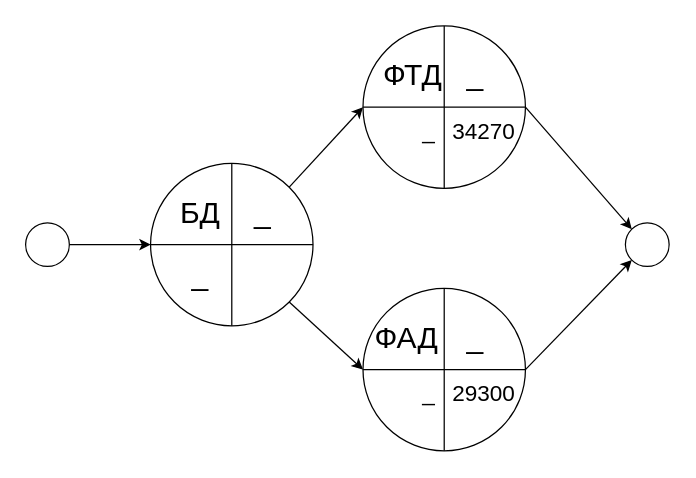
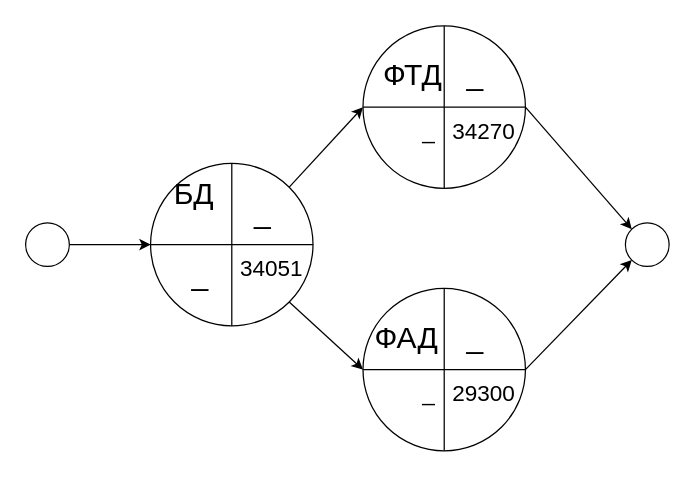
  <mxCell id="0" />
  <mxCell id="1" parent="0" />
  <mxCell id="2" value="" style="endArrow=classic;html=1;rounded=0;exitX=1;exitY=0.5;exitDx=0;exitDy=0;entryX=0;entryY=0.5;entryDx=0;entryDy=0;" parent="1" edge="1"><mxGeometry width="50" height="50" relative="1" as="geometry"><mxPoint x="50" y="195" as="sourcePoint" /><mxPoint x="120" y="195" as="targetPoint" /></mxGeometry></mxCell>
  <mxCell id="3" value="" style="ellipse;whiteSpace=wrap;html=1;aspect=fixed;" parent="1" vertex="1"><mxGeometry x="20" y="177.5" width="35" height="35" as="geometry" /></mxCell>
  <mxCell id="4" value="" style="ellipse;whiteSpace=wrap;html=1;aspect=fixed;" parent="1" vertex="1"><mxGeometry x="500" y="177.5" width="35" height="35" as="geometry" /></mxCell>
  <mxCell id="5" value="" style="ellipse;whiteSpace=wrap;html=1;aspect=fixed;" parent="1" vertex="1"><mxGeometry x="120" y="130" width="130" height="130" as="geometry" /></mxCell>
  <mxCell id="6" value="" style="endArrow=none;html=1;rounded=0;exitX=0;exitY=0.5;exitDx=0;exitDy=0;entryX=1;entryY=0.5;entryDx=0;entryDy=0;" parent="1" source="5" target="5" edge="1"><mxGeometry width="50" height="50" relative="1" as="geometry"><mxPoint x="210" y="240" as="sourcePoint" /><mxPoint x="260" y="190" as="targetPoint" /></mxGeometry></mxCell>
  <mxCell id="7" value="" style="endArrow=none;html=1;rounded=0;exitX=0.5;exitY=1;exitDx=0;exitDy=0;entryX=0.5;entryY=0;entryDx=0;entryDy=0;" parent="1" source="5" target="5" edge="1"><mxGeometry width="50" height="50" relative="1" as="geometry"><mxPoint x="210" y="240" as="sourcePoint" /><mxPoint x="185" y="195" as="targetPoint" /></mxGeometry></mxCell>
- <mxCell id="8" value="&lt;span style=&quot;font-size: 24px;&quot;&gt;БД&lt;/span&gt;" style="text;html=1;strokeColor=none;fillColor=none;align=center;verticalAlign=middle;whiteSpace=wrap;rounded=0;" parent="1" vertex="1"><mxGeometry x="140" y="150" width="40" height="40" as="geometry" /></mxCell>
+ <mxCell id="8" value="&lt;span style=&quot;font-size: 24px;&quot;&gt;БД&lt;/span&gt;" style="text;html=1;strokeColor=none;fillColor=none;align=center;verticalAlign=middle;whiteSpace=wrap;rounded=0;" parent="1" vertex="1"><mxGeometry x="135" y="135" width="40" height="40" as="geometry" /></mxCell>
+ <mxCell id="9" value="&lt;font style=&quot;font-size: 18px;&quot;&gt;34051&lt;/font&gt;" style="text;html=1;strokeColor=none;fillColor=none;align=left;verticalAlign=middle;whiteSpace=wrap;rounded=0;" parent="1" vertex="1"><mxGeometry x="190" y="200" width="60" height="30" as="geometry" /></mxCell>
  <mxCell id="10" value="&lt;span style=&quot;font-size: 24px;&quot;&gt;_&lt;/span&gt;" style="text;html=1;strokeColor=none;fillColor=none;align=center;verticalAlign=middle;whiteSpace=wrap;rounded=0;" parent="1" vertex="1"><mxGeometry x="190" y="150" width="40" height="40" as="geometry" /></mxCell>
  <mxCell id="11" value="" style="ellipse;whiteSpace=wrap;html=1;aspect=fixed;" parent="1" vertex="1"><mxGeometry x="290" y="20" width="130" height="130" as="geometry" /></mxCell>
  <mxCell id="12" value="" style="endArrow=none;html=1;rounded=0;exitX=0;exitY=0.5;exitDx=0;exitDy=0;entryX=1;entryY=0.5;entryDx=0;entryDy=0;" parent="1" source="11" target="11" edge="1"><mxGeometry width="50" height="50" relative="1" as="geometry"><mxPoint x="380" y="130" as="sourcePoint" /><mxPoint x="430" y="80" as="targetPoint" /></mxGeometry></mxCell>
  <mxCell id="13" value="" style="endArrow=none;html=1;rounded=0;exitX=0.5;exitY=1;exitDx=0;exitDy=0;entryX=0.5;entryY=0;entryDx=0;entryDy=0;" parent="1" source="11" target="11" edge="1"><mxGeometry width="50" height="50" relative="1" as="geometry"><mxPoint x="380" y="130" as="sourcePoint" /><mxPoint x="355" y="85" as="targetPoint" /></mxGeometry></mxCell>
  <mxCell id="14" value="&lt;span style=&quot;font-size: 24px;&quot;&gt;ФТД&lt;/span&gt;" style="text;html=1;strokeColor=none;fillColor=none;align=center;verticalAlign=middle;whiteSpace=wrap;rounded=0;" parent="1" vertex="1"><mxGeometry x="310" y="40" width="40" height="40" as="geometry" /></mxCell>
  <mxCell id="15" value="&lt;font style=&quot;font-size: 18px;&quot;&gt;34270&lt;/font&gt;" style="text;html=1;strokeColor=none;fillColor=none;align=left;verticalAlign=middle;whiteSpace=wrap;rounded=0;" parent="1" vertex="1"><mxGeometry x="360" y="90" width="60" height="30" as="geometry" /></mxCell>
  <mxCell id="16" value="&lt;span style=&quot;font-size: 24px;&quot;&gt;_&lt;br&gt;&lt;/span&gt;" style="text;html=1;strokeColor=none;fillColor=none;align=center;verticalAlign=middle;whiteSpace=wrap;rounded=0;" parent="1" vertex="1"><mxGeometry x="360" y="40" width="40" height="40" as="geometry" /></mxCell>
  <mxCell id="17" value="" style="ellipse;whiteSpace=wrap;html=1;aspect=fixed;" parent="1" vertex="1"><mxGeometry x="290" y="230" width="130" height="130" as="geometry" /></mxCell>
  <mxCell id="18" value="" style="endArrow=none;html=1;rounded=0;exitX=0;exitY=0.5;exitDx=0;exitDy=0;entryX=1;entryY=0.5;entryDx=0;entryDy=0;" parent="1" source="17" target="17" edge="1"><mxGeometry width="50" height="50" relative="1" as="geometry"><mxPoint x="380" y="340" as="sourcePoint" /><mxPoint x="430" y="290" as="targetPoint" /></mxGeometry></mxCell>
  <mxCell id="19" value="" style="endArrow=none;html=1;rounded=0;exitX=0.5;exitY=1;exitDx=0;exitDy=0;entryX=0.5;entryY=0;entryDx=0;entryDy=0;" parent="1" source="17" target="17" edge="1"><mxGeometry width="50" height="50" relative="1" as="geometry"><mxPoint x="380" y="340" as="sourcePoint" /><mxPoint x="355" y="295" as="targetPoint" /></mxGeometry></mxCell>
  <mxCell id="20" value="&lt;span style=&quot;font-size: 24px;&quot;&gt;ФАД&lt;/span&gt;" style="text;html=1;strokeColor=none;fillColor=none;align=center;verticalAlign=middle;whiteSpace=wrap;rounded=0;" parent="1" vertex="1"><mxGeometry x="300" y="250" width="50" height="40" as="geometry" /></mxCell>
  <mxCell id="21" value="&lt;font style=&quot;font-size: 18px;&quot;&gt;29300&lt;/font&gt;" style="text;html=1;strokeColor=none;fillColor=none;align=left;verticalAlign=middle;whiteSpace=wrap;rounded=0;" parent="1" vertex="1"><mxGeometry x="360" y="300" width="60" height="30" as="geometry" /></mxCell>
  <mxCell id="22" value="&lt;span style=&quot;font-size: 24px;&quot;&gt;_&lt;/span&gt;" style="text;html=1;strokeColor=none;fillColor=none;align=center;verticalAlign=middle;whiteSpace=wrap;rounded=0;" parent="1" vertex="1"><mxGeometry x="360" y="250" width="40" height="40" as="geometry" /></mxCell>
  <mxCell id="23" value="" style="endArrow=classic;html=1;rounded=0;exitX=1;exitY=1;exitDx=0;exitDy=0;entryX=0;entryY=0.5;entryDx=0;entryDy=0;" parent="1" source="5" target="17" edge="1"><mxGeometry width="50" height="50" relative="1" as="geometry"><mxPoint x="440" y="240" as="sourcePoint" /><mxPoint x="490" y="190" as="targetPoint" /></mxGeometry></mxCell>
  <mxCell id="24" value="" style="endArrow=classic;html=1;rounded=0;entryX=0;entryY=1;entryDx=0;entryDy=0;exitX=1;exitY=0.5;exitDx=0;exitDy=0;" parent="1" source="17" target="4" edge="1"><mxGeometry width="50" height="50" relative="1" as="geometry"><mxPoint x="510" y="330" as="sourcePoint" /><mxPoint x="490" y="190" as="targetPoint" /></mxGeometry></mxCell>
  <mxCell id="25" value="&lt;span style=&quot;font-size: 18px;&quot;&gt;_&lt;/span&gt;" style="text;html=1;strokeColor=none;fillColor=none;align=right;verticalAlign=middle;whiteSpace=wrap;rounded=0;" parent="1" vertex="1"><mxGeometry x="290" y="90" width="60" height="30" as="geometry" /></mxCell>
  <mxCell id="26" value="&lt;span style=&quot;font-size: 24px;&quot;&gt;_&lt;/span&gt;" style="text;html=1;strokeColor=none;fillColor=none;align=center;verticalAlign=middle;whiteSpace=wrap;rounded=0;" parent="1" vertex="1"><mxGeometry x="140" y="200" width="40" height="40" as="geometry" /></mxCell>
  <mxCell id="27" value="&lt;span style=&quot;font-size: 18px;&quot;&gt;_&lt;/span&gt;" style="text;html=1;strokeColor=none;fillColor=none;align=right;verticalAlign=middle;whiteSpace=wrap;rounded=0;" parent="1" vertex="1"><mxGeometry x="290" y="300" width="60" height="30" as="geometry" /></mxCell>
  <mxCell id="28" value="" style="endArrow=classic;html=1;rounded=0;entryX=0;entryY=0.5;entryDx=0;entryDy=0;exitX=1;exitY=0;exitDx=0;exitDy=0;" parent="1" source="5" target="11" edge="1"><mxGeometry relative="1" as="geometry"><mxPoint x="80" y="80" as="sourcePoint" /><mxPoint x="180" y="80" as="targetPoint" /></mxGeometry></mxCell>
  <mxCell id="29" value="" style="endArrow=classic;html=1;rounded=0;exitX=1;exitY=0.5;exitDx=0;exitDy=0;entryX=0;entryY=0;entryDx=0;entryDy=0;" edge="1" parent="1" source="11" target="4"><mxGeometry width="50" height="50" relative="1" as="geometry"><mxPoint x="360" y="200" as="sourcePoint" /><mxPoint x="410" y="150" as="targetPoint" /></mxGeometry></mxCell>
